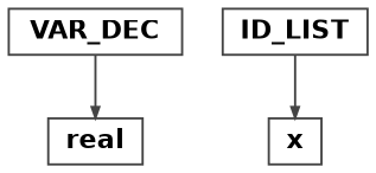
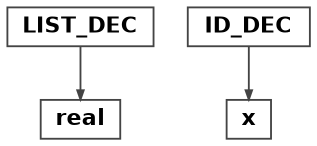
  digraph {
    bgcolor=white
    ordering=out
    ranksep=.4
    node [color="#444444" fillcolor=white fixedsize=false fontcolor=black fontname="Helvetica-bold" fontsize=12 shape=box style="filled, solid"]
    edge [arrowsize=.5 color="#444444"]
-   n1 [height=.25 label=VAR_DEC width=.25]
+   n1 [height=.25 label=LIST_DEC width=.25]
    n2 [height=.25 label=real width=.25]
-   n3 [height=.25 label=ID_LIST width=.25]
+   n3 [height=.25 label=ID_DEC width=.25]
    n4 [height=.25 label=x width=.25]
    n1 -> n2
    n3 -> n4
  }
